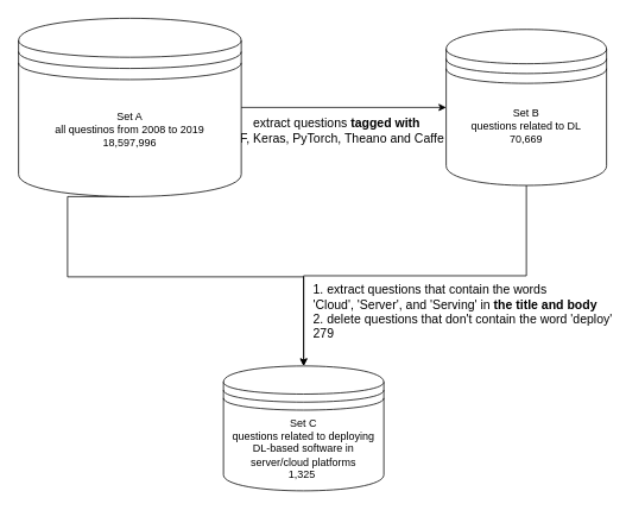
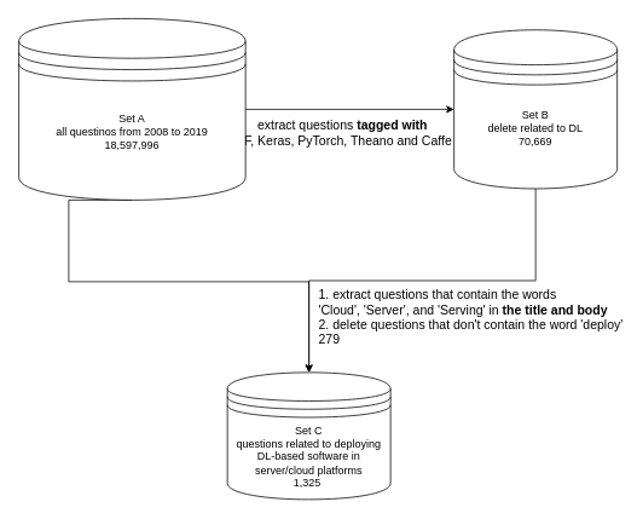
  <mxCell id="0" />
  <mxCell id="1" parent="0" />
  <mxCell id="2" style="edgeStyle=orthogonalEdgeStyle;rounded=0;orthogonalLoop=1;jettySize=auto;html=1;exitX=1;exitY=0.5;exitDx=0;exitDy=0;entryX=0;entryY=0.5;entryDx=0;entryDy=0;" edge="1" parent="1" source="5" target="8"><mxGeometry relative="1" as="geometry" /></mxCell>
  <mxCell id="3" value="&amp;nbsp; &amp;nbsp; extract questions&lt;b&gt; tagged with &lt;/b&gt;&lt;br style=&quot;font-size: 14px;&quot;&gt;&amp;nbsp; &amp;nbsp; &amp;nbsp;TF, Keras, PyTorch, Theano and Caffe" style="edgeLabel;html=1;align=center;verticalAlign=top;resizable=0;points=[];fontSize=14;" vertex="1" connectable="0" parent="2"><mxGeometry x="-0.147" y="-3" relative="1" as="geometry"><mxPoint as="offset" /></mxGeometry></mxCell>
  <mxCell id="4" style="edgeStyle=orthogonalEdgeStyle;rounded=0;orthogonalLoop=1;jettySize=auto;html=1;exitX=0.5;exitY=1;exitDx=0;exitDy=0;entryX=0.5;entryY=0;entryDx=0;entryDy=0;" edge="1" parent="1" source="5" target="9"><mxGeometry relative="1" as="geometry"><Array as="points"><mxPoint x="75" y="310" /><mxPoint x="340" y="310" /></Array></mxGeometry></mxCell>
  <mxCell id="5" value="Set A&lt;br&gt;all questinos from 2008 to 2019&lt;br&gt;18,597,996&lt;br&gt;&amp;nbsp; &amp;nbsp;" style="shape=datastore;whiteSpace=wrap;html=1;" vertex="1" parent="1"><mxGeometry x="20" y="20" width="250" height="200" as="geometry" /></mxCell>
  <mxCell id="6" style="edgeStyle=orthogonalEdgeStyle;rounded=0;orthogonalLoop=1;jettySize=auto;html=1;exitX=0.5;exitY=1;exitDx=0;exitDy=0;entryX=0.5;entryY=0;entryDx=0;entryDy=0;" edge="1" parent="1" source="8" target="9"><mxGeometry relative="1" as="geometry" /></mxCell>
  <mxCell id="7" value="1. extract questions that contain the words &lt;br style=&quot;font-size: 14px;&quot;&gt;'Cloud', 'Server', and 'Serving' in &lt;b style=&quot;font-size: 14px;&quot;&gt;the title and body&lt;/b&gt;&lt;br style=&quot;font-size: 14px;&quot;&gt;2. delete questions that don't contain the word 'deploy'&lt;br style=&quot;font-size: 14px;&quot;&gt;279" style="edgeLabel;html=1;align=left;verticalAlign=top;resizable=0;points=[];fontSize=14;" vertex="1" connectable="0" parent="6"><mxGeometry x="0.041" relative="1" as="geometry"><mxPoint x="-106" as="offset" /></mxGeometry></mxCell>
- <mxCell id="8" value="Set B&lt;br&gt;questions related to DL&lt;br&gt;70,669&lt;br&gt;&amp;nbsp; &amp;nbsp;" style="shape=datastore;whiteSpace=wrap;html=1;" vertex="1" parent="1"><mxGeometry x="500" y="32.5" width="180" height="175" as="geometry" /></mxCell>
+ <mxCell id="8" value="Set B&lt;br&gt;delete related to DL&lt;br&gt;70,669&lt;br&gt;&amp;nbsp; &amp;nbsp;" style="shape=datastore;whiteSpace=wrap;html=1;" vertex="1" parent="1"><mxGeometry x="500" y="32.5" width="180" height="175" as="geometry" /></mxCell>
  <mxCell id="9" value="Set C&lt;br&gt;questions related to deploying DL-based software in server/cloud platforms&lt;br&gt;1,325&amp;nbsp;" style="shape=datastore;whiteSpace=wrap;html=1;" vertex="1" parent="1"><mxGeometry x="250" y="410" width="180" height="140" as="geometry" /></mxCell>
